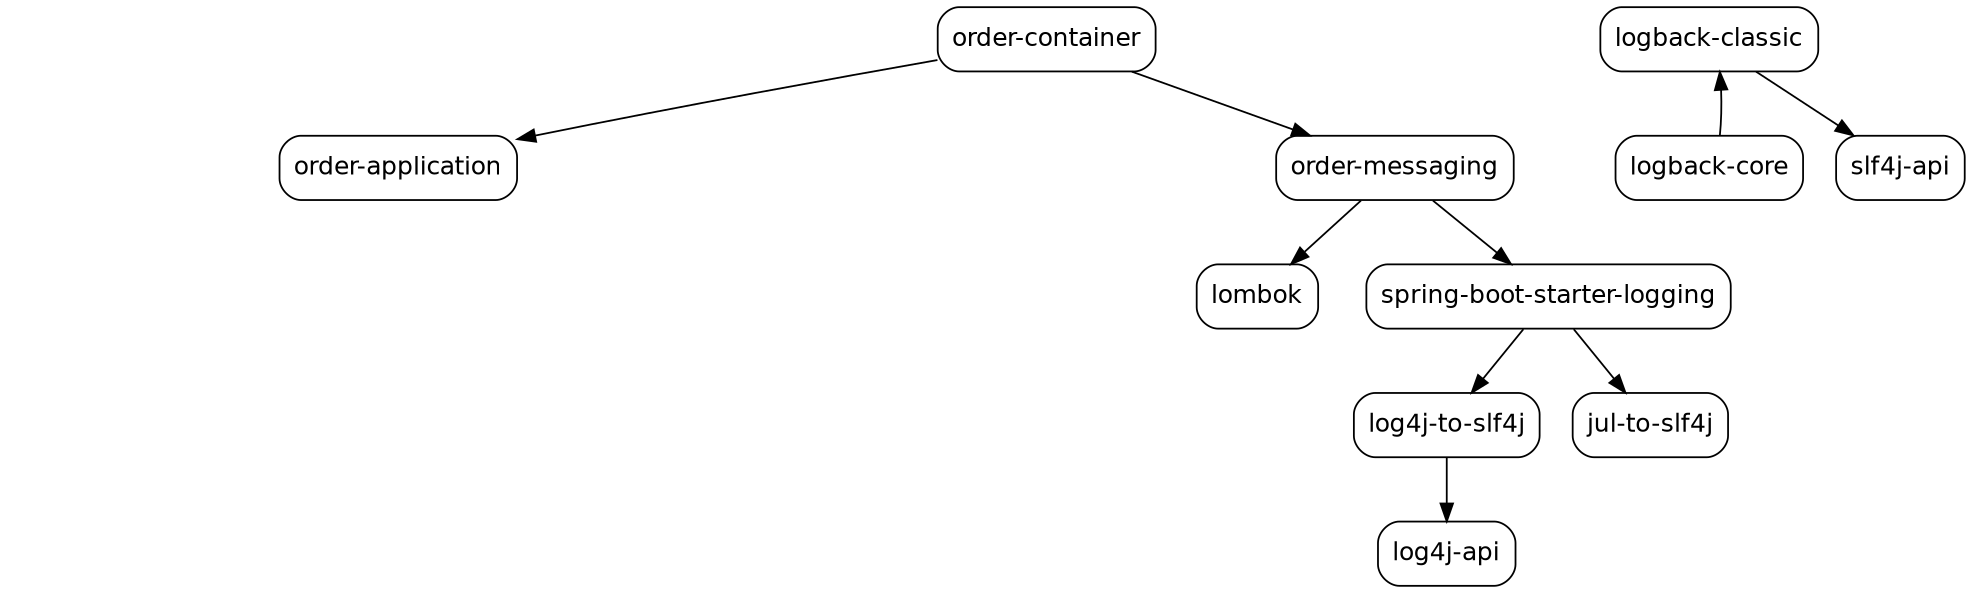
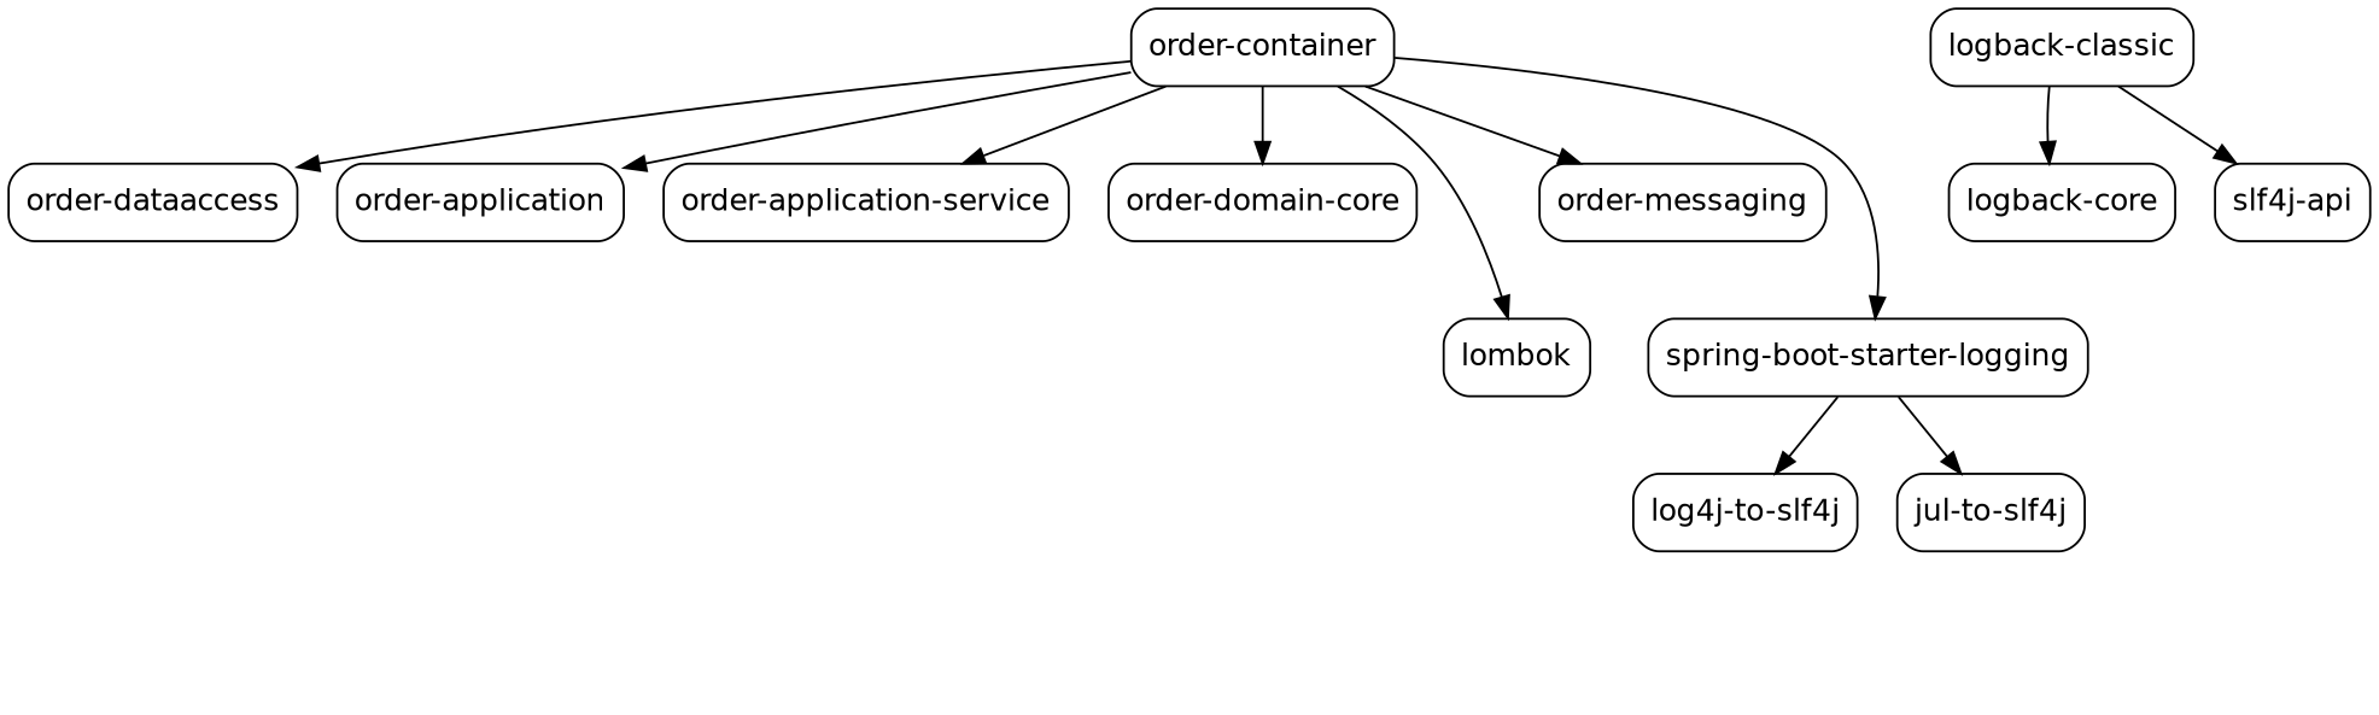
  digraph {
    node [fontname=Helvetica fontsize=14 shape=box style=rounded]
    edge [fontname=Helvetica fontsize=10]
    n1 [label="order-container"]
+   n2 [label=<order-dataaccess>]
    n3 [label=<order-application>]
+   n4 [label=<order-application-service>]
+   n5 [label=<order-domain-core>]
    n6 [label=<order-messaging>]
    n7 [label=<lombok>]
    n8 [label=<spring-boot-starter-logging>]
    n9 [label=<log4j-to-slf4j>]
    n10 [label=<jul-to-slf4j>]
    n11 [label=<logback-classic>]
    n12 [label=<logback-core>]
    n13 [label=<slf4j-api>]
-   n14 [label=<log4j-api>]
+   n1 -> n2
    n1 -> n3
+   n1 -> n4
+   n1 -> n5
    n1 -> n6
-   n6 -> n7
-   n6 -> n8
+   n1 -> n7
+   n1 -> n8
    n8 -> n9
    n8 -> n10
-   n9 -> n14
-   n12 -> n11
+   n11 -> n12
    n11 -> n13
  }
